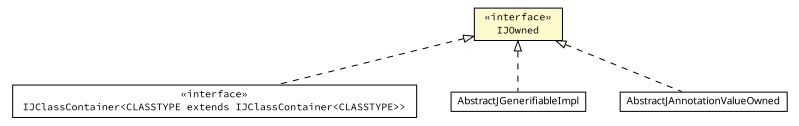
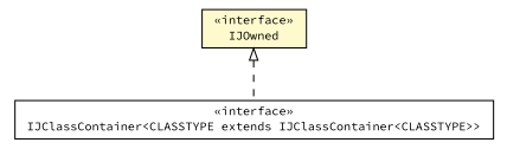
  digraph {
    fontname="Source Code Pro"
    nodesep=0.25
    ranksep=0.5
    node [fontcolor=black fontname="Source Code Pro" fontsize=10.0 shape=plaintext]
    edge [arrowtail=empty dir=back fontname="Source Code Pro" fontsize=10 headport=p labelfontname=arial labelfontsize=10 style=dashed tailport=p]
    n1 [label=<<table title="com.helger.jcodemodel.IJOwned" border="0" cellborder="1" cellspacing="0" cellpadding="2" port="p" bgcolor="lemonChiffon" href="./IJOwned.html"> 		<tr><td><table border="0" cellspacing="0" cellpadding="1"> <tr><td align="center" balign="center"> &#171;interface&#187; </td></tr> <tr><td align="center" balign="center"> IJOwned </td></tr> 		</table></td></tr> 		</table>>]
    n2 [label=<<table title="com.helger.jcodemodel.IJClassContainer" border="0" cellborder="1" cellspacing="0" cellpadding="2" port="p" href="./IJClassContainer.html"> 		<tr><td><table border="0" cellspacing="0" cellpadding="1"> <tr><td align="center" balign="center"> &#171;interface&#187; </td></tr> <tr><td align="center" balign="center"> IJClassContainer&lt;CLASSTYPE extends IJClassContainer&lt;CLASSTYPE&gt;&gt; </td></tr> 		</table></td></tr> 		</table>>]
-   n3 [label=<<table title="com.helger.jcodemodel.AbstractJGenerifiableImpl" border="0" cellborder="1" cellspacing="0" cellpadding="2" port="p" href="./AbstractJGenerifiableImpl.html"> 		<tr><td><table border="0" cellspacing="0" cellpadding="1"> <tr><td align="center" balign="center"><font face="ariali"> AbstractJGenerifiableImpl </font></td></tr> 		</table></td></tr> 		</table>>]
-   n4 [label=<<table title="com.helger.jcodemodel.AbstractJAnnotationValueOwned" border="0" cellborder="1" cellspacing="0" cellpadding="2" port="p" href="./AbstractJAnnotationValueOwned.html"> 		<tr><td><table border="0" cellspacing="0" cellpadding="1"> <tr><td align="center" balign="center"><font face="ariali"> AbstractJAnnotationValueOwned </font></td></tr> 		</table></td></tr> 		</table>>]
    n1 -> n2
-   n1 -> n3
-   n1 -> n4
  }
